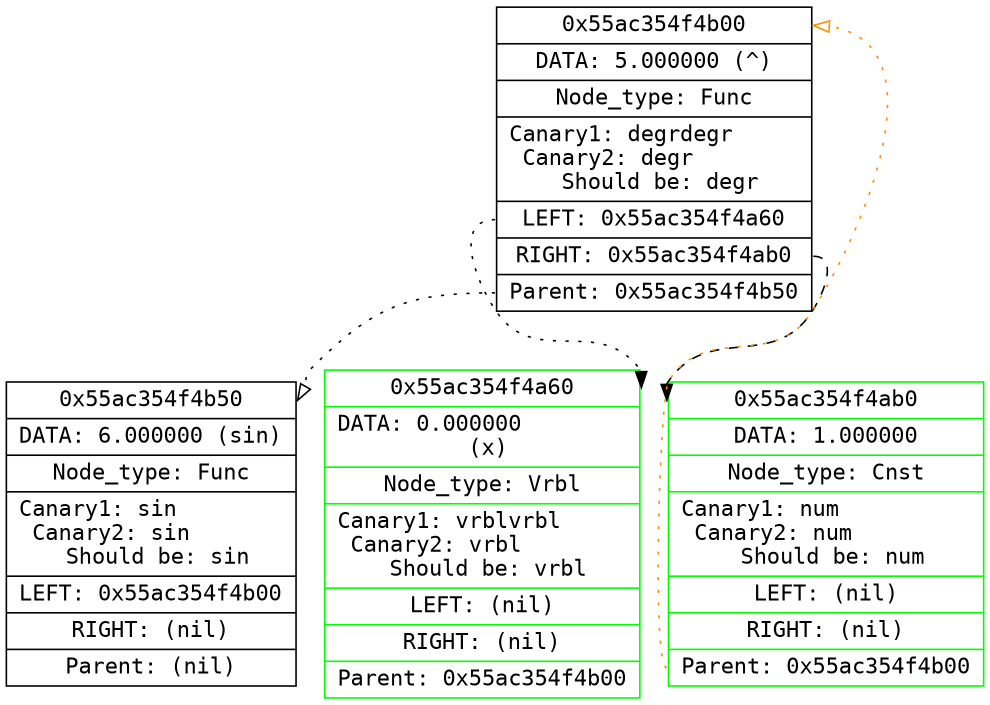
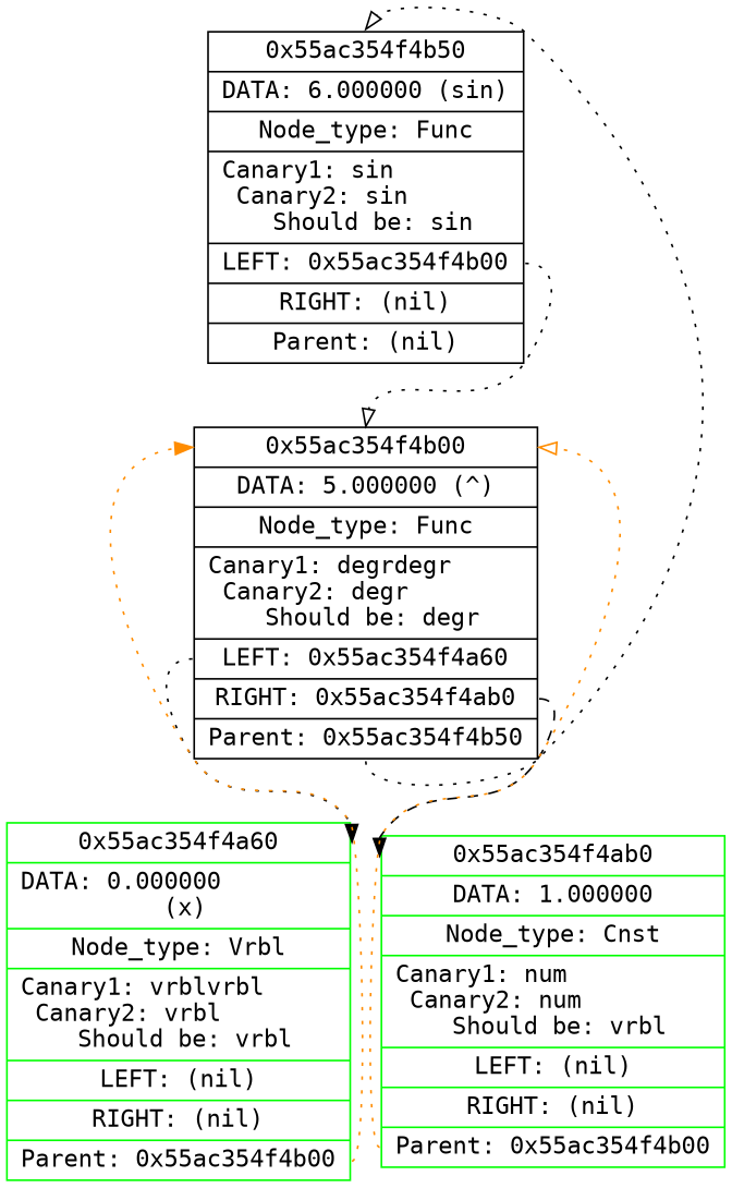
  digraph {
    fontname="DejaVu Sans Mono"
    node [color=black fontname="DejaVu Sans Mono" shape=record]
    edge [arrowhead=onormal color=black fontname="DejaVu Sans Mono" headport=adr style=dotted tailport=prnt]
    n1 [label="{ <adr> 0x55ac354f4b50 | DATA: 6.000000  (sin) | Node_type: Func |  Canary1:   sin \l Canary2:   sin \l Should be: sin | <left> LEFT:  0x55ac354f4b00 | <rght> RIGHT:  (nil) | <prnt> Parent:  (nil)}"]
    n2 [label="{ <adr> 0x55ac354f4b00 | DATA: 5.000000  (^) | Node_type: Func |  Canary1:   degrdegr \l Canary2:   degr \l Should be: degr | <left> LEFT:  0x55ac354f4a60 | <rght> RIGHT:  0x55ac354f4ab0 | <prnt> Parent:  0x55ac354f4b50}"]
    n3 [color=green label="{ <adr> 0x55ac354f4a60 | DATA: 0.000000 \l (x) | Node_type: Vrbl |  Canary1:   vrblvrbl \l Canary2:   vrbl \l Should be: vrbl | <left> LEFT:  (nil) | <rght> RIGHT:  (nil) | <prnt> Parent:  0x55ac354f4b00}"]
-   n4 [color=green label="{ <adr> 0x55ac354f4ab0 | DATA: 1.000000  | Node_type: Cnst |  Canary1:   num \l Canary2:   num \l Should be: num | <left> LEFT:  (nil) | <rght> RIGHT:  (nil) | <prnt> Parent:  0x55ac354f4b00}"]
+   n4 [color=green label="{ <adr> 0x55ac354f4ab0 | DATA: 1.000000  | Node_type: Cnst |  Canary1:   num \l Canary2:   num \l Should be: vrbl | <left> LEFT:  (nil) | <rght> RIGHT:  (nil) | <prnt> Parent:  0x55ac354f4b00}"]
+   n1 -> n2 [tailport=left]
    n2 -> n1
    n2 -> n3 [arrowhead=normal tailport=left]
    n2 -> n4 [arrowhead=normal style=dashed tailport=rght]
+   n3 -> n2 [arrowhead=normal color=darkorange]
    n4 -> n2 [color=darkorange]
  }
